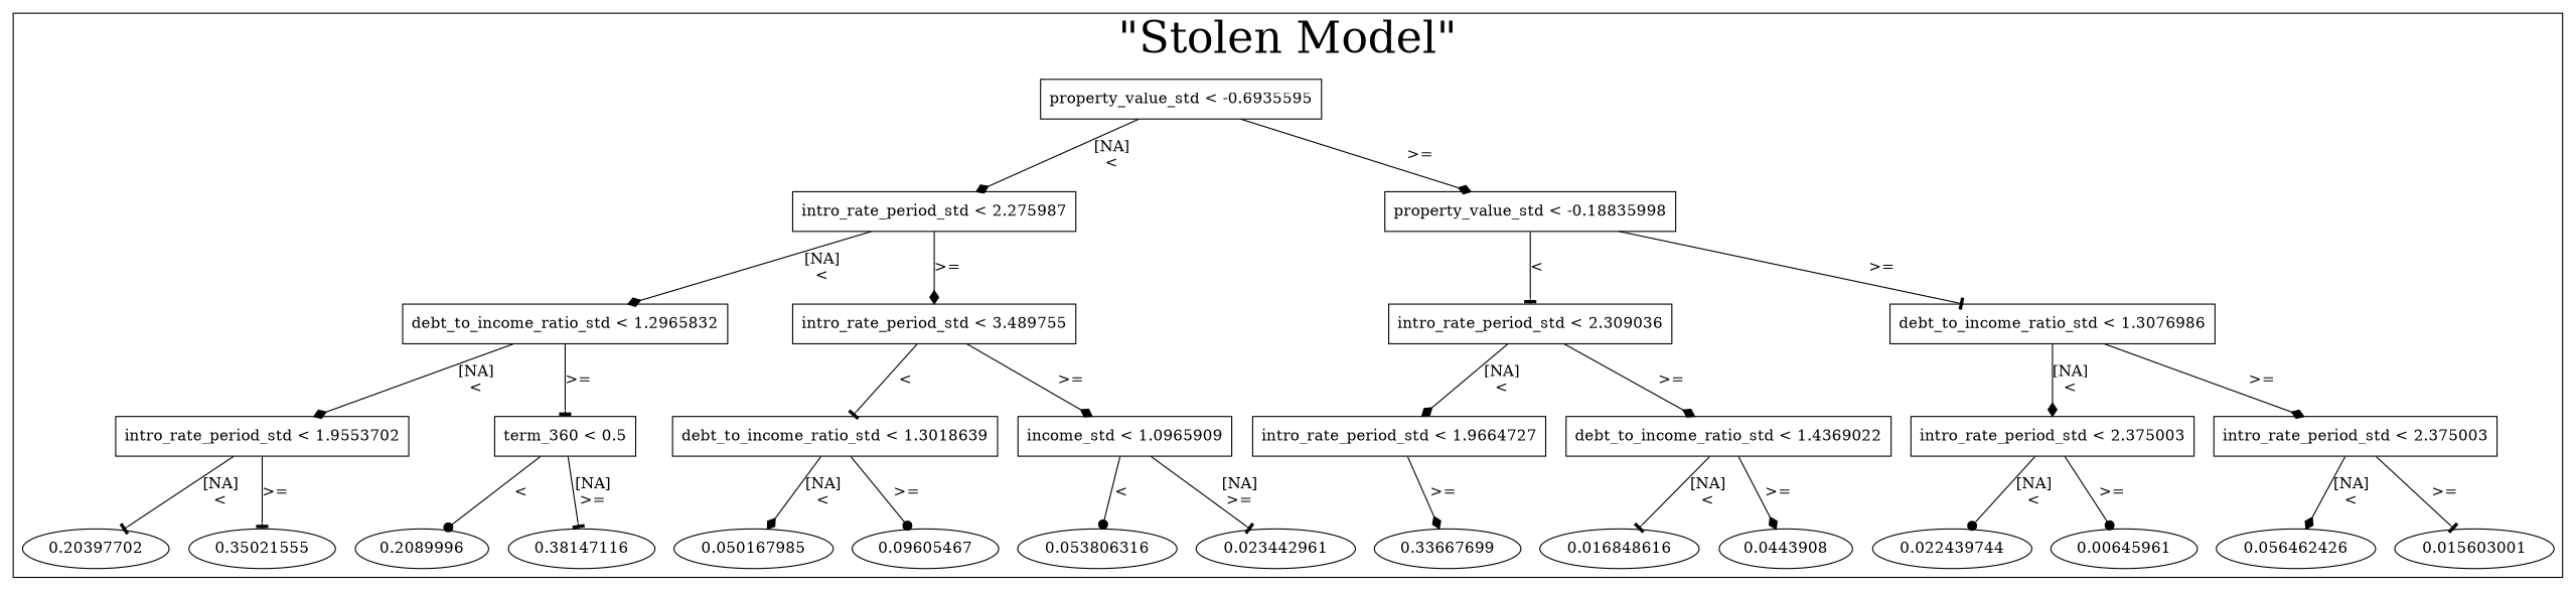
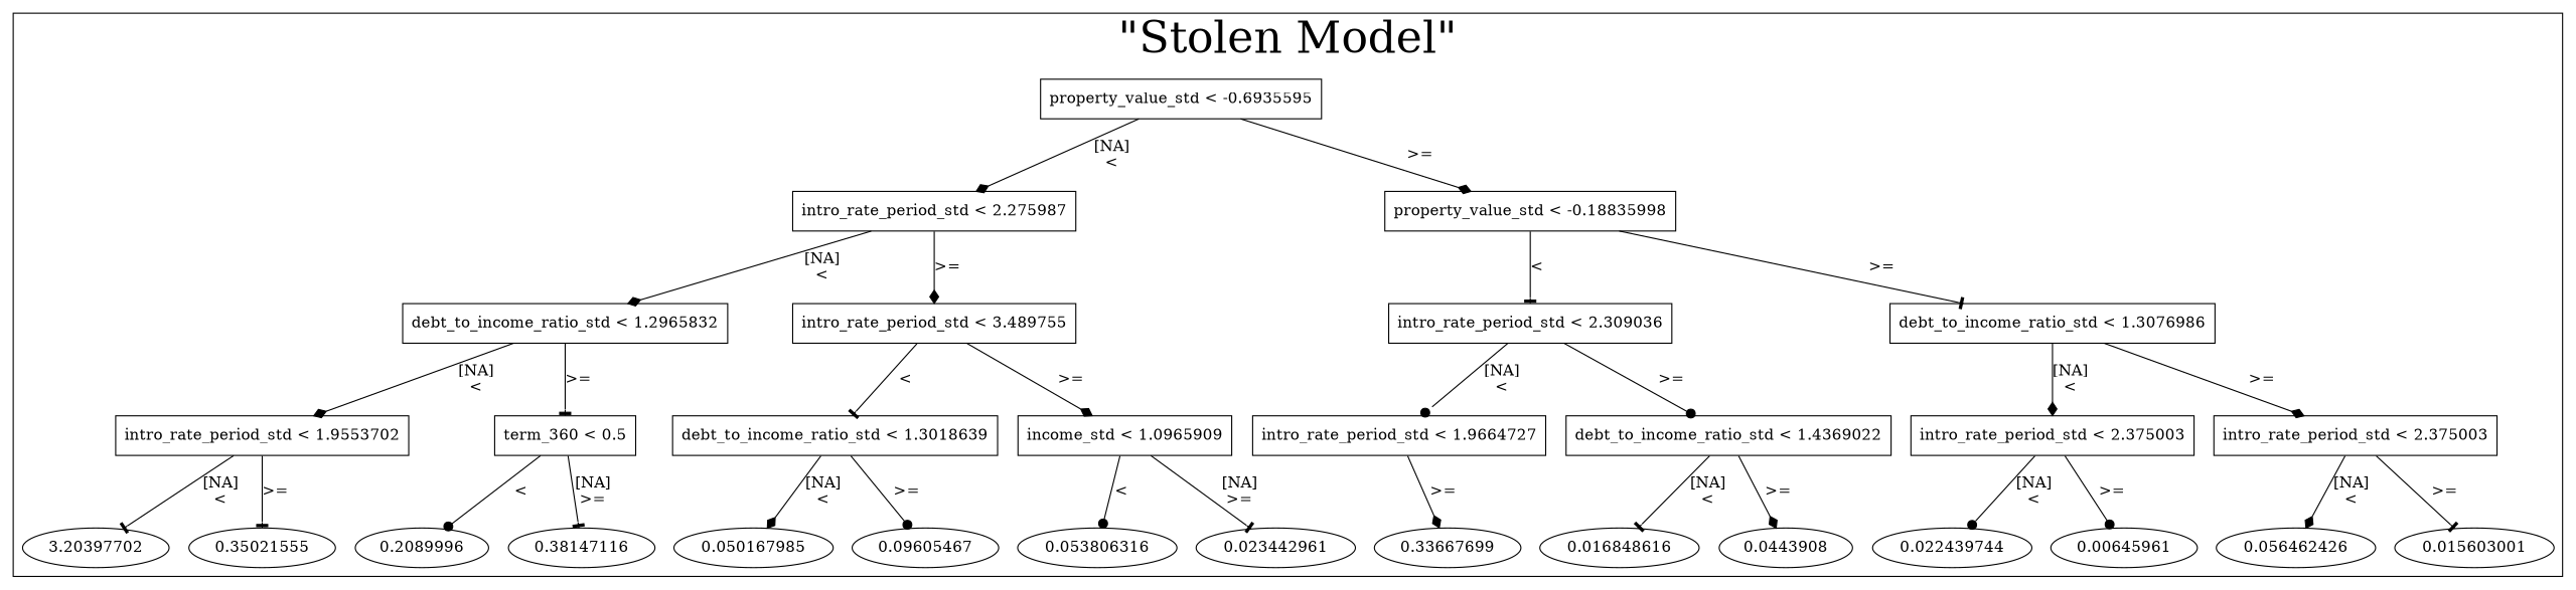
  digraph {
    node [fontsize=14]
    edge [arrowhead=diamond fontsize=14]
    n1 [label="property_value_std < -0.6935595" shape=box]
    n2 [label="intro_rate_period_std < 2.275987" shape=box]
    n3 [label="property_value_std < -0.18835998" shape=box]
    n4 [label="debt_to_income_ratio_std < 1.2965832" shape=box]
    n5 [label="intro_rate_period_std < 3.489755" shape=box]
    n6 [label="intro_rate_period_std < 2.309036" shape=box]
    n7 [label="debt_to_income_ratio_std < 1.3076986" shape=box]
    n8 [label="intro_rate_period_std < 1.9553702" shape=box]
    n9 [label="term_360 < 0.5" shape=box]
    n10 [label="debt_to_income_ratio_std < 1.3018639" shape=box]
    n11 [label="income_std < 1.0965909" shape=box]
    n12 [label="intro_rate_period_std < 1.9664727" shape=box]
    n13 [label="debt_to_income_ratio_std < 1.4369022" shape=box]
    n14 [label="intro_rate_period_std < 2.375003" shape=box]
    n15 [label="intro_rate_period_std < 2.375003" shape=box]
-   n16 [label=0.20397702]
+   n16 [label=3.20397702]
    n17 [label=0.35021555]
    n18 [label=0.2089996]
    n19 [label=0.38147116]
    n20 [label=0.050167985]
    n21 [label=0.09605467]
    n22 [label=0.053806316]
    n23 [label=0.023442961]
    n24 [label=0.33667699]
    n25 [label=0.016848616]
    n26 [label=0.0443908]
    n27 [label=0.022439744]
    n28 [label=0.00645961]
    n29 [label=0.056462426]
    n30 [label=0.015603001]
    subgraph cluster_1 {
      fontsize=40
      label="\"Stolen Model\""
      subgraph sub_2 {
        fontsize=40
        label="\"Stolen Model\""
        n1
      }
      subgraph sub_3 {
        fontsize=40
        label="\"Stolen Model\""
        n2
        n3
      }
      subgraph sub_4 {
        fontsize=40
        label="\"Stolen Model\""
        n4
        n5
        n6
        n7
      }
      subgraph sub_5 {
        fontsize=40
        label="\"Stolen Model\""
        n8
        n9
        n10
        n11
        n12
        n13
        n14
        n15
      }
      subgraph sub_6 {
        fontsize=40
        label="\"Stolen Model\""
        n16
        n17
        n18
        n19
        n20
        n21
        n22
        n23
        n24
        n25
        n26
        n27
        n28
        n29
        n30
      }
    }
    n1 -> n2 [label="[NA]\n<\n"]
    n1 -> n3 [label=">=\n"]
    n2 -> n4 [label="[NA]\n<\n"]
    n2 -> n5 [label=">=\n"]
    n3 -> n6 [arrowhead=tee label="<\n"]
    n3 -> n7 [arrowhead=tee label=">=\n"]
    n4 -> n8 [label="[NA]\n<\n"]
    n4 -> n9 [arrowhead=tee label=">=\n"]
    n5 -> n10 [arrowhead=tee label="<\n"]
    n5 -> n11 [label=">=\n"]
-   n6 -> n12 [label="[NA]\n<\n"]
-   n6 -> n13 [label=">=\n"]
+   n6 -> n12 [arrowhead=dot label="[NA]\n<\n"]
+   n6 -> n13 [arrowhead=dot label=">=\n"]
    n7 -> n14 [label="[NA]\n<\n"]
    n7 -> n15 [label=">=\n"]
    n8 -> n16 [arrowhead=tee label="[NA]\n<\n"]
    n8 -> n17 [arrowhead=tee label=">=\n"]
    n9 -> n18 [arrowhead=dot label="<\n"]
    n9 -> n19 [arrowhead=tee label="[NA]\n>=\n"]
    n10 -> n20 [label="[NA]\n<\n"]
    n10 -> n21 [arrowhead=dot label=">=\n"]
    n11 -> n22 [arrowhead=dot label="<\n"]
    n11 -> n23 [arrowhead=tee label="[NA]\n>=\n"]
    n12 -> n24 [label=">=\n"]
    n13 -> n25 [arrowhead=tee label="[NA]\n<\n"]
    n13 -> n26 [label=">=\n"]
    n14 -> n27 [arrowhead=dot label="[NA]\n<\n"]
    n14 -> n28 [arrowhead=dot label=">=\n"]
    n15 -> n29 [label="[NA]\n<\n"]
    n15 -> n30 [arrowhead=tee label=">=\n"]
  }
